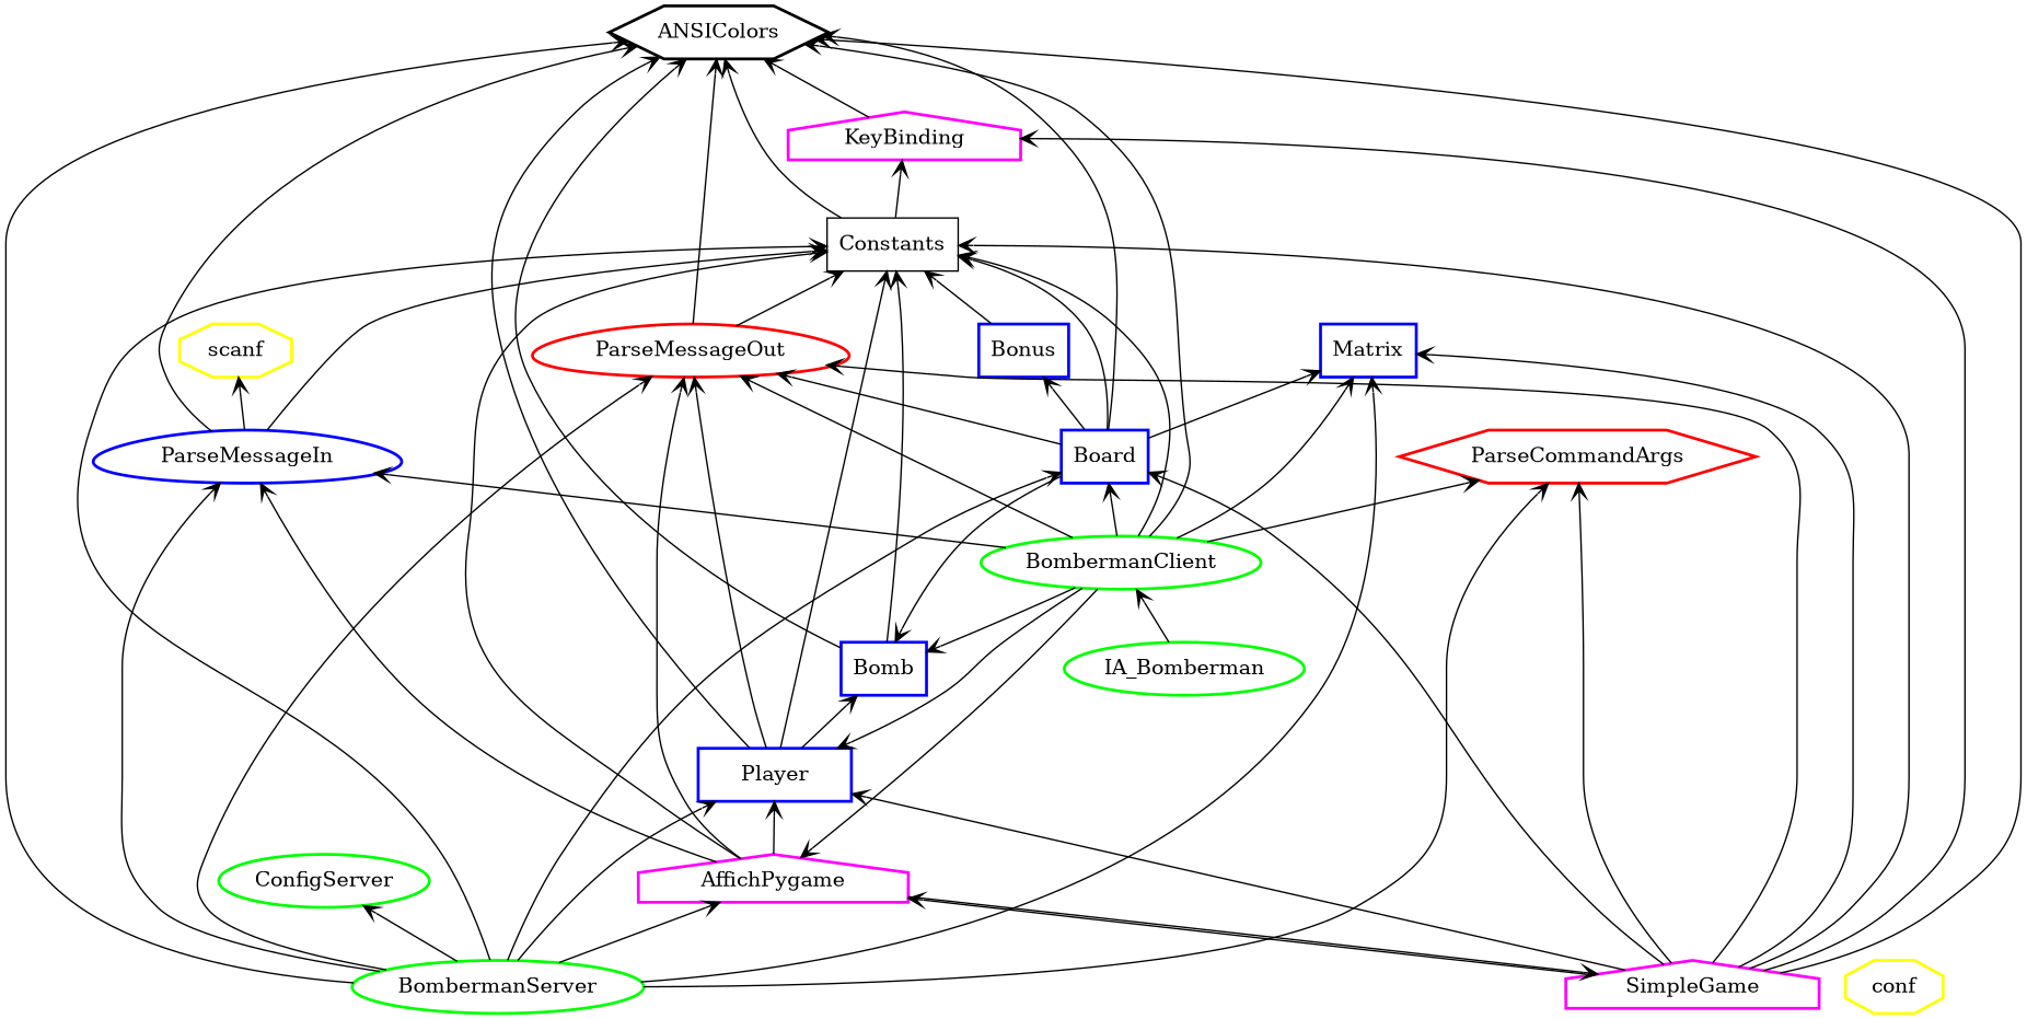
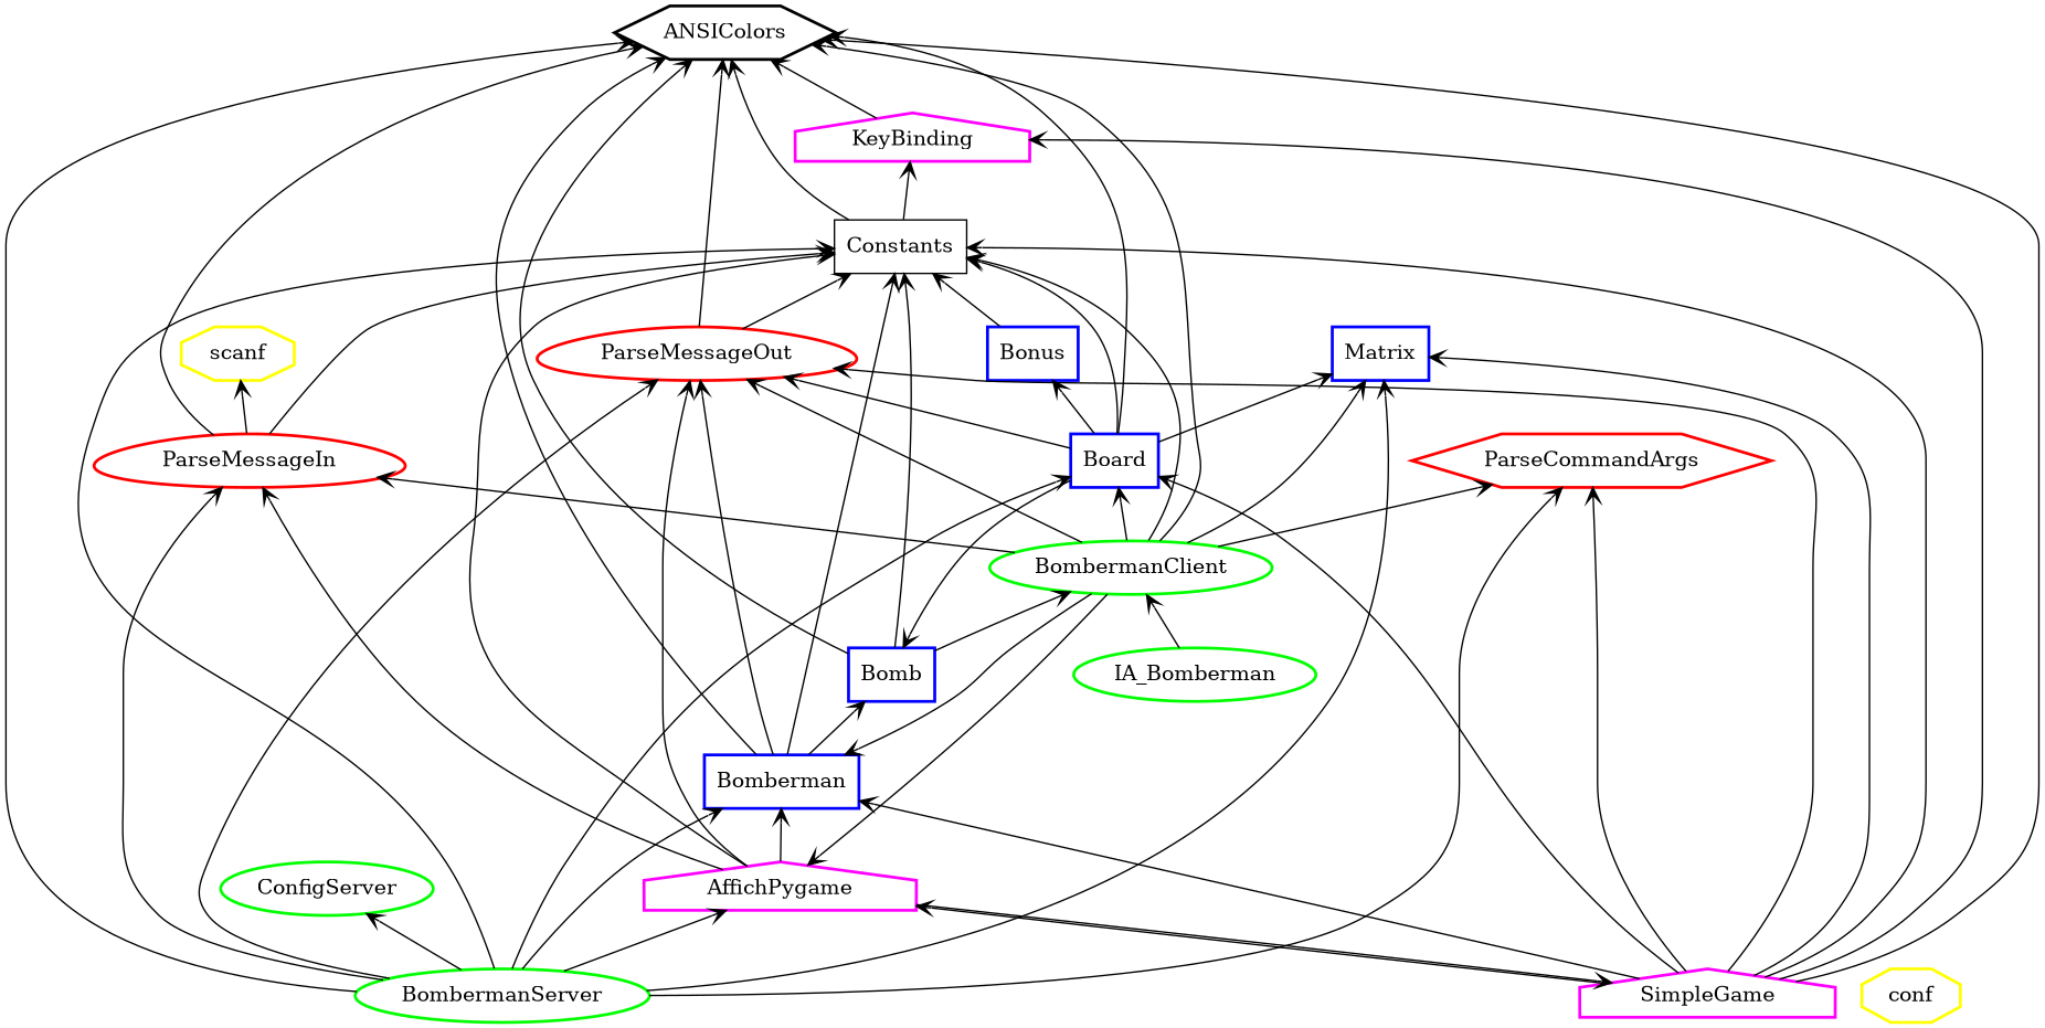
  digraph {
    rankdir=BT
    node [color=blue shape=box style=bold]
    edge [arrowhead=open arrowtail=none]
-   n1 [label=ParseMessageIn shape=egg]
+   n1 [color=red label=ParseMessageIn shape=egg]
    n2 [color=black label=ANSIColors shape=hexagon]
    n3 [color=yellow label=scanf shape=octagon]
    n4 [label=Constants color="" style=""]
    n5 [color=magenta label=KeyBinding shape=house]
    n6 [label=Bomb]
    n7 [color=green label=BombermanServer shape=""]
    n8 [label=Matrix]
    n9 [color=magenta label=AffichPygame shape=house]
-   n10 [label=Player]
+   n10 [label=Bomberman]
    n11 [label=Board]
    n12 [color=red label=ParseMessageOut shape=egg]
    n13 [color=red label=ParseCommandArgs shape=hexagon]
    n14 [color=green label=ConfigServer shape=""]
    n15 [color=magenta label=SimpleGame shape=house]
    n16 [label=Bonus]
    n17 [color=green label=BombermanClient shape=""]
    n18 [color=yellow label=conf shape=octagon]
    n19 [color=green label=IA_Bomberman shape=""]
    n1 -> n2
    n1 -> n3
    n1 -> n4
    n4 -> n2
    n4 -> n5
    n5 -> n2
    n6 -> n2
    n6 -> n4
    n7 -> n1
    n7 -> n2
    n7 -> n4
    n7 -> n8
    n7 -> n9
    n7 -> n10
    n7 -> n11
    n7 -> n12
    n7 -> n13
    n7 -> n14
    n9 -> n1
    n9 -> n4
    n9 -> n10
    n9 -> n12
    n9 -> n15
    n10 -> n2
    n10 -> n4
    n10 -> n6
    n10 -> n12
    n11 -> n2
    n11 -> n4
    n11 -> n6
    n11 -> n8
    n11 -> n12
    n11 -> n16
    n12 -> n2
    n12 -> n4
    n15 -> n2
    n15 -> n4
    n15 -> n5
    n15 -> n8
    n15 -> n9
    n15 -> n10
    n15 -> n11
    n15 -> n12
    n15 -> n13
    n16 -> n4
    n17 -> n1
    n17 -> n2
    n17 -> n4
-   n17 -> n6
+   n6 -> n17
    n17 -> n8
    n17 -> n9
    n17 -> n10
    n17 -> n11
    n17 -> n12
    n17 -> n13
    n19 -> n17
  }
